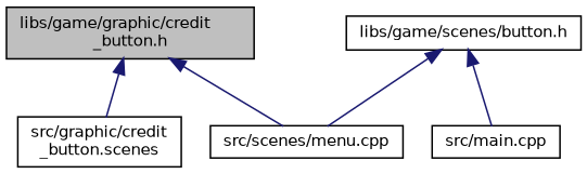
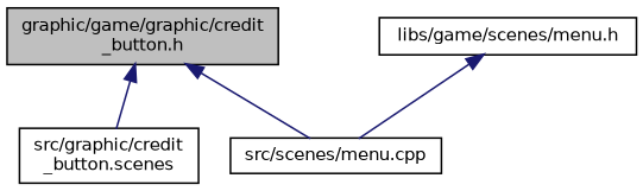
  digraph {
    node [color=black fillcolor=white fontname=Helvetica fontsize=10 shape=record style=filled]
    edge [color=midnightblue dir=back fontname=Helvetica fontsize=10 labelfontname=Helvetica labelfontsize=10 style=solid]
-   n1 [fillcolor=grey75 fontcolor=black height=0.2 label="libs/game/graphic/credit\l_button.h" width=0.4]
+   n1 [fillcolor=grey75 fontcolor=black height=0.2 label="graphic/game/graphic/credit\l_button.h" width=0.4]
    n2 [height=0.2 label="src/graphic/credit\l_button.scenes" width=0.4]
    n3 [height=0.2 label="src/scenes/menu.cpp" width=0.4]
-   n4 [height=0.2 label="libs/game/scenes/button.h" width=0.4]
-   n5 [height=0.2 label="src/main.cpp" width=0.4]
+   n4 [height=0.2 label="libs/game/scenes/menu.h" width=0.4]
    n1 -> n2
    n1 -> n3
    n4 -> n3
-   n4 -> n5
  }
